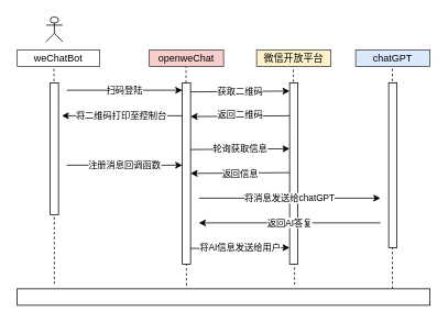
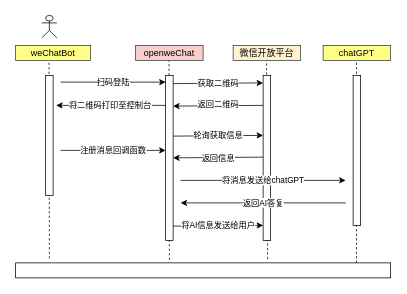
  <mxCell id="0" />
  <mxCell id="1" parent="0" />
  <mxCell id="2" value="" style="endArrow=none;html=1;rounded=1;fontColor=#000000;endFill=0;dashed=1;exitX=0.909;exitY=0;exitDx=0;exitDy=0;exitPerimeter=0;strokeWidth=1;" parent="1" edge="1" source="25"><mxGeometry relative="1" as="geometry"><mxPoint x="475" y="344" as="sourcePoint" /><mxPoint x="474.5" y="80" as="targetPoint" /><mxPoint as="offset" /></mxGeometry></mxCell>
  <mxCell id="3" value="" style="endArrow=none;html=1;rounded=1;fontColor=#000000;endFill=0;dashed=1;exitX=0.672;exitY=-0.25;exitDx=0;exitDy=0;exitPerimeter=0;strokeWidth=1;" parent="1" edge="1" source="25"><mxGeometry relative="1" as="geometry"><mxPoint x="355" y="342" as="sourcePoint" /><mxPoint x="354.5" y="78" as="targetPoint" /><mxPoint as="offset" /></mxGeometry></mxCell>
  <mxCell id="4" value="" style="endArrow=none;html=1;rounded=1;fontColor=#000000;endFill=0;dashed=1;exitX=0.41;exitY=-0.2;exitDx=0;exitDy=0;exitPerimeter=0;strokeWidth=1;" parent="1" edge="1" source="25"><mxGeometry relative="1" as="geometry"><mxPoint x="225" y="344" as="sourcePoint" /><mxPoint x="224.5" y="80" as="targetPoint" /><mxPoint as="offset" /></mxGeometry></mxCell>
  <mxCell id="5" value="" style="endArrow=none;html=1;rounded=1;fontColor=#000000;endFill=0;dashed=1;exitX=0.09;exitY=-0.3;exitDx=0;exitDy=0;exitPerimeter=0;strokeWidth=1;" parent="1" source="25" edge="1"><mxGeometry relative="1" as="geometry"><mxPoint x="64.5" y="146" as="sourcePoint" /><mxPoint x="64.5" y="80" as="targetPoint" /><mxPoint as="offset" /></mxGeometry></mxCell>
  <mxCell id="6" value="" style="shape=umlActor;verticalLabelPosition=bottom;verticalAlign=top;html=1;outlineConnect=0;" parent="1" vertex="1"><mxGeometry x="55" y="20" width="20" height="30" as="geometry" /></mxCell>
- <mxCell id="7" value="weChatBot" style="rounded=0;whiteSpace=wrap;html=1;fillColor=#ffffff;strokeColor=#36393d;" parent="1" vertex="1"><mxGeometry x="20" y="60" width="100" height="20" as="geometry" /></mxCell>
+ <mxCell id="7" value="weChatBot" style="rounded=0;whiteSpace=wrap;html=1;fillColor=#ffff88;strokeColor=#36393d;" parent="1" vertex="1"><mxGeometry x="20" y="60" width="100" height="20" as="geometry" /></mxCell>
  <mxCell id="8" value="" style="rounded=0;whiteSpace=wrap;html=1;fontColor=#FFD966;" parent="1" vertex="1"><mxGeometry x="60" y="100" width="10" height="160" as="geometry" /></mxCell>
  <mxCell id="9" value="&lt;font color=&quot;#000000&quot;&gt;openweChat&lt;/font&gt;" style="rounded=0;whiteSpace=wrap;html=1;fillColor=#f8cecc;strokeColor=#36393d;" parent="1" vertex="1"><mxGeometry x="180" y="60" width="90" height="20" as="geometry" /></mxCell>
  <mxCell id="10" value="" style="rounded=0;whiteSpace=wrap;html=1;fontColor=#FFD966;" parent="1" vertex="1"><mxGeometry x="220" y="100" width="10" height="220" as="geometry" /></mxCell>
  <mxCell id="11" value="扫码登陆" style="endArrow=classic;html=1;rounded=0;fontColor=#000000;" parent="1" edge="1"><mxGeometry relative="1" as="geometry"><mxPoint x="80" y="109" as="sourcePoint" /><mxPoint x="220" y="109" as="targetPoint" /><mxPoint as="offset" /></mxGeometry></mxCell>
  <mxCell id="12" value="&lt;font color=&quot;#000000&quot;&gt;微信开放平台&lt;/font&gt;" style="rounded=0;whiteSpace=wrap;html=1;fillColor=#fff2cc;strokeColor=#36393d;" parent="1" vertex="1"><mxGeometry x="310" y="60" width="90" height="20" as="geometry" /></mxCell>
  <mxCell id="13" value="" style="rounded=0;whiteSpace=wrap;html=1;fontColor=#FFD966;" parent="1" vertex="1"><mxGeometry x="350" y="100" width="10" height="220" as="geometry" /></mxCell>
  <mxCell id="14" value="获取二维码" style="endArrow=classic;html=1;rounded=0;fontColor=#000000;" parent="1" edge="1"><mxGeometry relative="1" as="geometry"><mxPoint x="230" y="111" as="sourcePoint" /><mxPoint x="350" y="110" as="targetPoint" /><mxPoint as="offset" /></mxGeometry></mxCell>
  <mxCell id="15" value="返回二维码" style="endArrow=classic;html=1;rounded=0;fontColor=#000000;" parent="1" edge="1"><mxGeometry x="0.0" relative="1" as="geometry"><mxPoint x="350" y="140" as="sourcePoint" /><mxPoint x="230" y="141" as="targetPoint" /><mxPoint y="-1" as="offset" /></mxGeometry></mxCell>
  <mxCell id="16" value="将二维码打印至控制台" style="endArrow=classic;html=1;rounded=0;fontColor=#000000;entryX=1.4;entryY=0.25;entryDx=0;entryDy=0;entryPerimeter=0;" parent="1" target="8" edge="1"><mxGeometry x="0.007" relative="1" as="geometry"><mxPoint x="220" y="140" as="sourcePoint" /><mxPoint x="80" y="140" as="targetPoint" /><mxPoint as="offset" /></mxGeometry></mxCell>
- <mxCell id="17" value="&lt;font color=&quot;#000000&quot;&gt;chatGPT&lt;/font&gt;" style="rounded=0;whiteSpace=wrap;html=1;fillColor=#dae8fc;strokeColor=#36393d;" parent="1" vertex="1"><mxGeometry x="430" y="60" width="90" height="20" as="geometry" /></mxCell>
+ <mxCell id="17" value="&lt;font color=&quot;#000000&quot;&gt;chatGPT&lt;/font&gt;" style="rounded=0;whiteSpace=wrap;html=1;fillColor=#ffff88;strokeColor=#36393d;" parent="1" vertex="1"><mxGeometry x="430" y="60" width="90" height="20" as="geometry" /></mxCell>
  <mxCell id="18" value="注册消息回调函数" style="endArrow=classic;html=1;rounded=0;fontColor=#000000;" parent="1" edge="1"><mxGeometry relative="1" as="geometry"><mxPoint x="80" y="200" as="sourcePoint" /><mxPoint x="220" y="200" as="targetPoint" /><mxPoint as="offset" /></mxGeometry></mxCell>
  <mxCell id="19" value="轮询获取信息" style="endArrow=classic;html=1;rounded=0;fontColor=#000000;" parent="1" edge="1"><mxGeometry x="0.0" relative="1" as="geometry"><mxPoint x="230" y="181" as="sourcePoint" /><mxPoint x="350" y="180" as="targetPoint" /><mxPoint y="-1" as="offset" /></mxGeometry></mxCell>
  <mxCell id="20" value="返回信息" style="endArrow=classic;html=1;rounded=0;fontColor=#000000;" parent="1" edge="1"><mxGeometry x="0.0" y="1" relative="1" as="geometry"><mxPoint x="350" y="209" as="sourcePoint" /><mxPoint x="230" y="210" as="targetPoint" /><mxPoint as="offset" /></mxGeometry></mxCell>
  <mxCell id="21" value="将消息发送给chatGPT" style="endArrow=classic;html=1;rounded=0;fontColor=#000000;" parent="1" edge="1"><mxGeometry relative="1" as="geometry"><mxPoint x="240" y="240" as="sourcePoint" /><mxPoint x="460" y="240" as="targetPoint" /><mxPoint as="offset" /></mxGeometry></mxCell>
  <mxCell id="22" value="" style="rounded=0;whiteSpace=wrap;html=1;fontColor=#FFD966;" parent="1" vertex="1"><mxGeometry x="470" y="100" width="10" height="200" as="geometry" /></mxCell>
  <mxCell id="23" value="返回AI答复" style="endArrow=classic;html=1;rounded=0;fontColor=#000000;" parent="1" edge="1"><mxGeometry relative="1" as="geometry"><mxPoint x="460" y="270" as="sourcePoint" /><mxPoint x="240" y="270" as="targetPoint" /><mxPoint as="offset" /></mxGeometry></mxCell>
  <mxCell id="24" value="将AI信息发送给用户" style="endArrow=classic;html=1;rounded=0;fontColor=#000000;" parent="1" edge="1"><mxGeometry y="1" relative="1" as="geometry"><mxPoint x="230" y="301" as="sourcePoint" /><mxPoint x="350" y="300" as="targetPoint" /><mxPoint as="offset" /></mxGeometry></mxCell>
  <mxCell id="25" value="" style="rounded=0;whiteSpace=wrap;html=1;fontColor=#000000;" parent="1" vertex="1"><mxGeometry x="20" y="350" width="500" height="20" as="geometry" /></mxCell>
